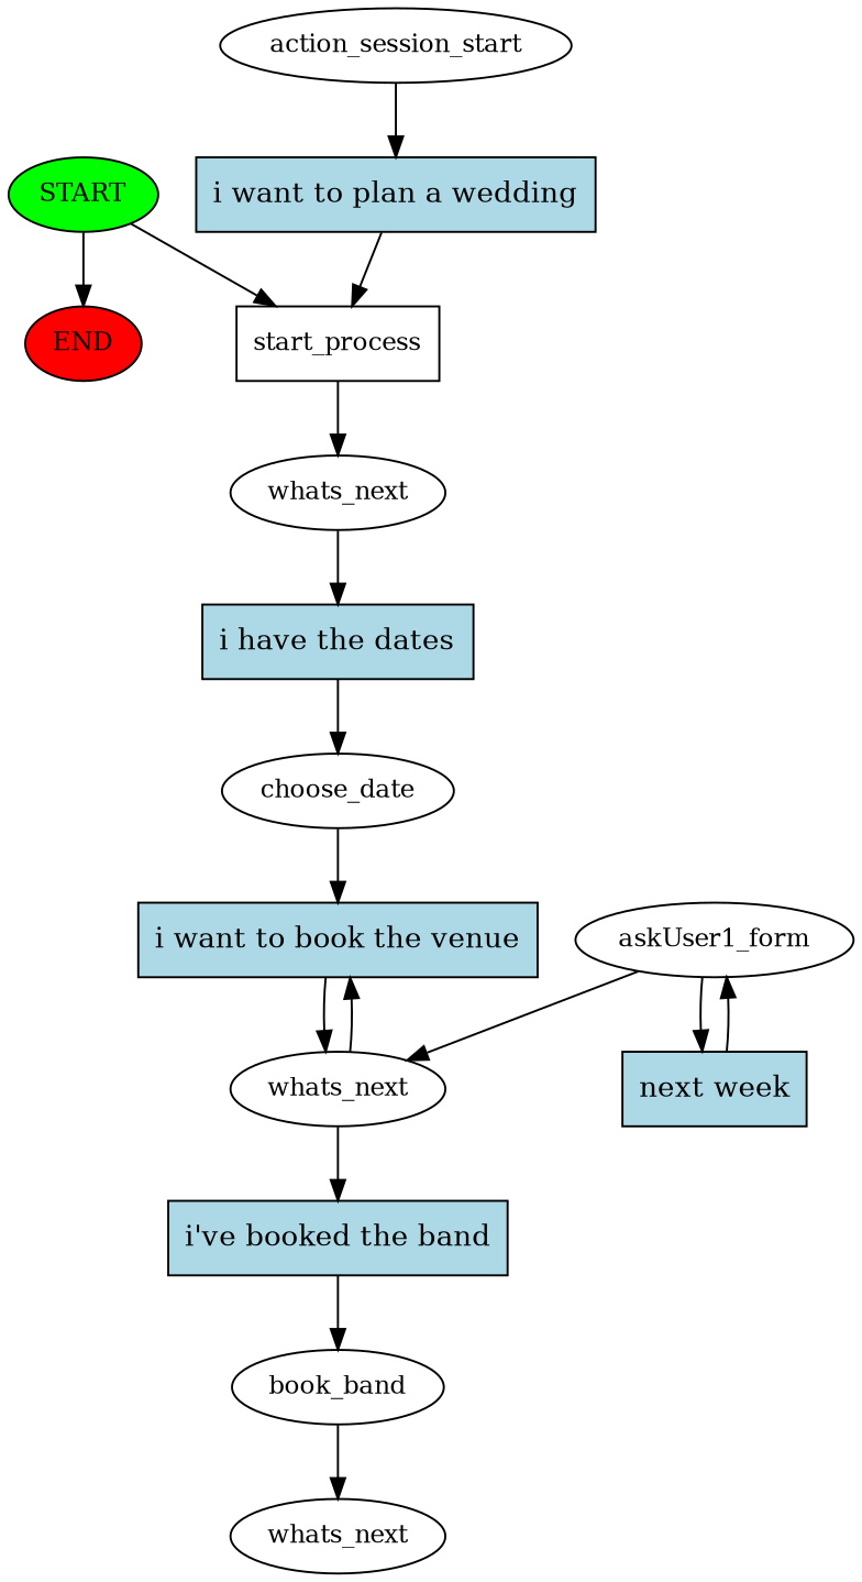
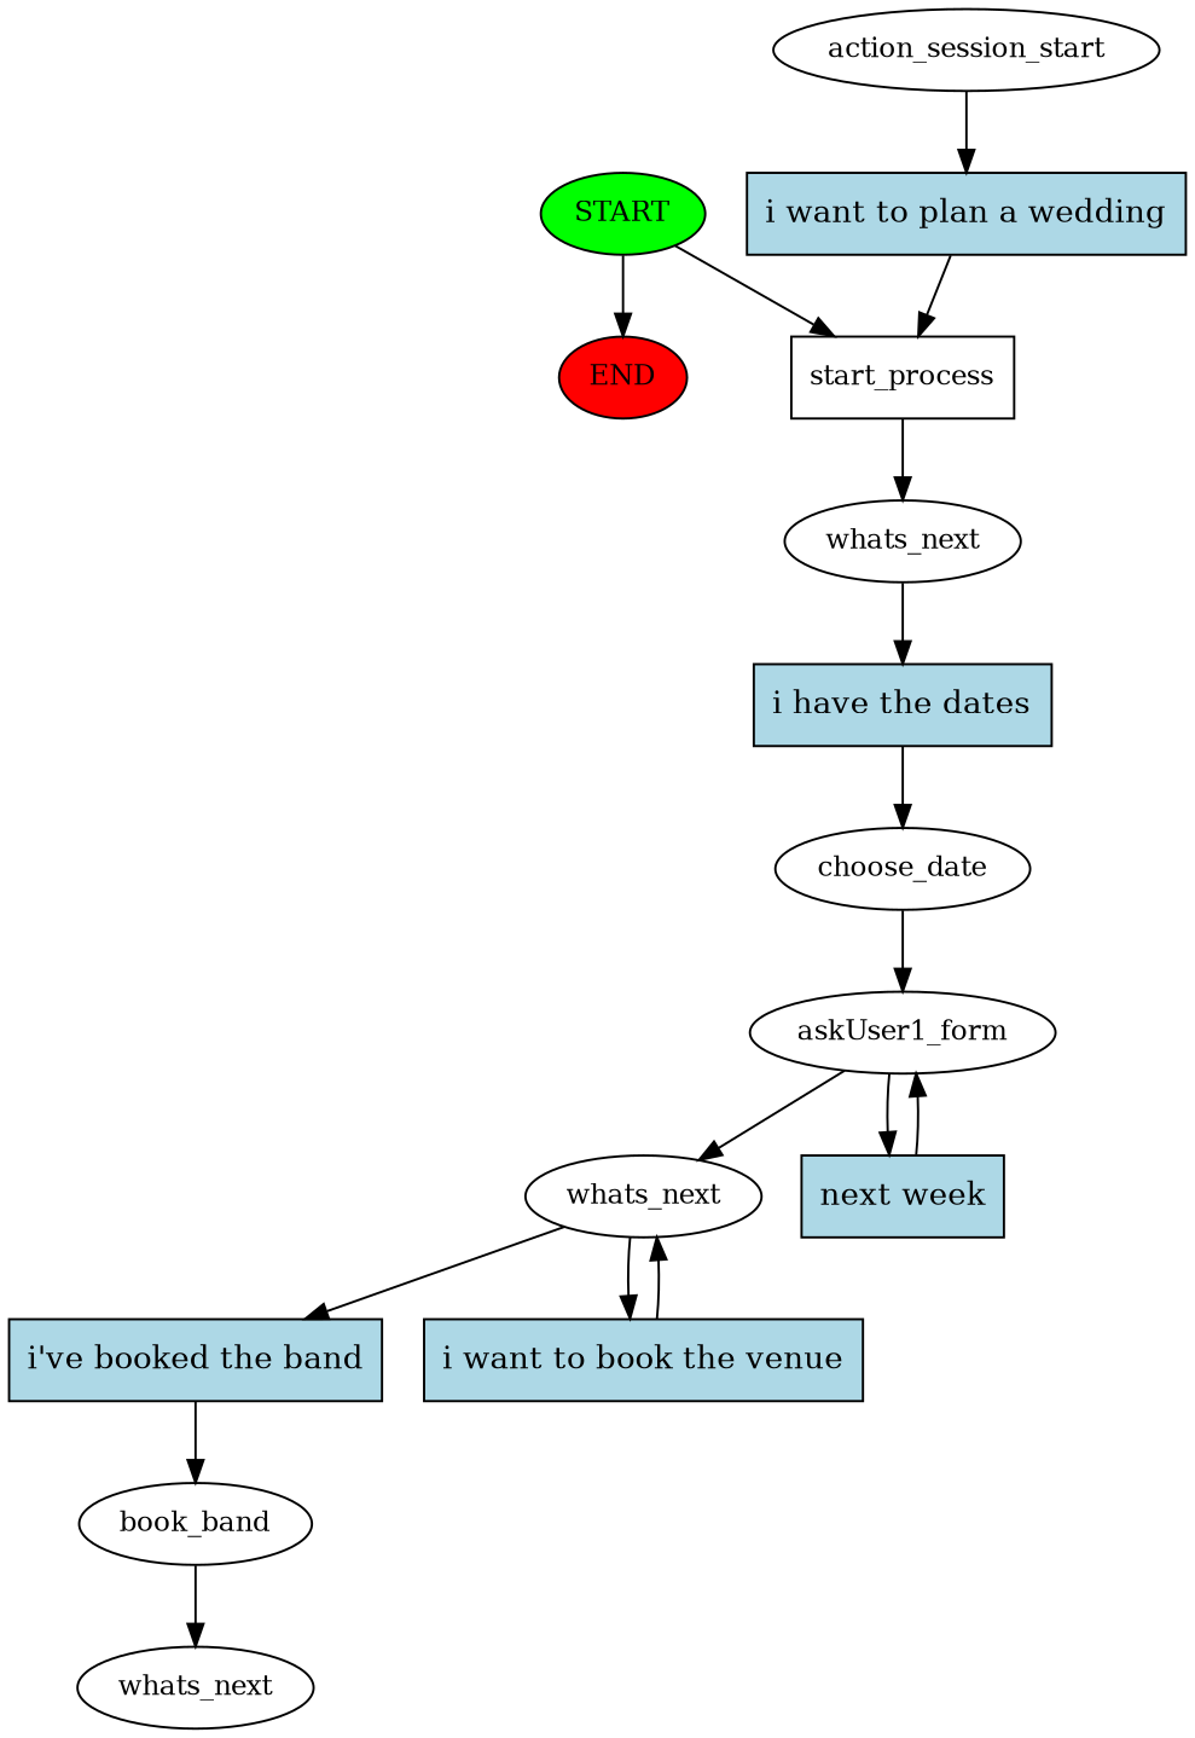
  digraph {
    node [fontsize=12]
    n1 [fillcolor=green label=START style=filled]
    n2 [fillcolor=red label=END style=filled]
    n3 [label=start_process shape=box]
    n4 [label=action_session_start]
    n5 [fillcolor=lightblue label="i want to plan a wedding" shape=rect style=filled fontsize=""]
    n6 [label=whats_next]
    n7 [fillcolor=lightblue label="i have the dates" shape=rect style=filled fontsize=""]
    n8 [label=choose_date]
    n9 [label=askUser1_form]
    n10 [label=whats_next]
    n11 [fillcolor=lightblue label="next week" shape=rect style=filled fontsize=""]
    n12 [fillcolor=lightblue label="i've booked the band" shape=rect style=filled fontsize=""]
    n13 [fillcolor=lightblue label="i want to book the venue" shape=rect style=filled fontsize=""]
    n14 [label=book_band]
    n15 [label=whats_next]
    n1 -> n2
    n1 -> n3
    n3 -> n6
    n4 -> n5
    n5 -> n3
    n6 -> n7
    n7 -> n8
-   n8 -> n13
+   n8 -> n9
    n9 -> n10
    n9 -> n11
    n10 -> n12
    n10 -> n13
    n11 -> n9
    n12 -> n14
    n13 -> n10
    n14 -> n15
  }
